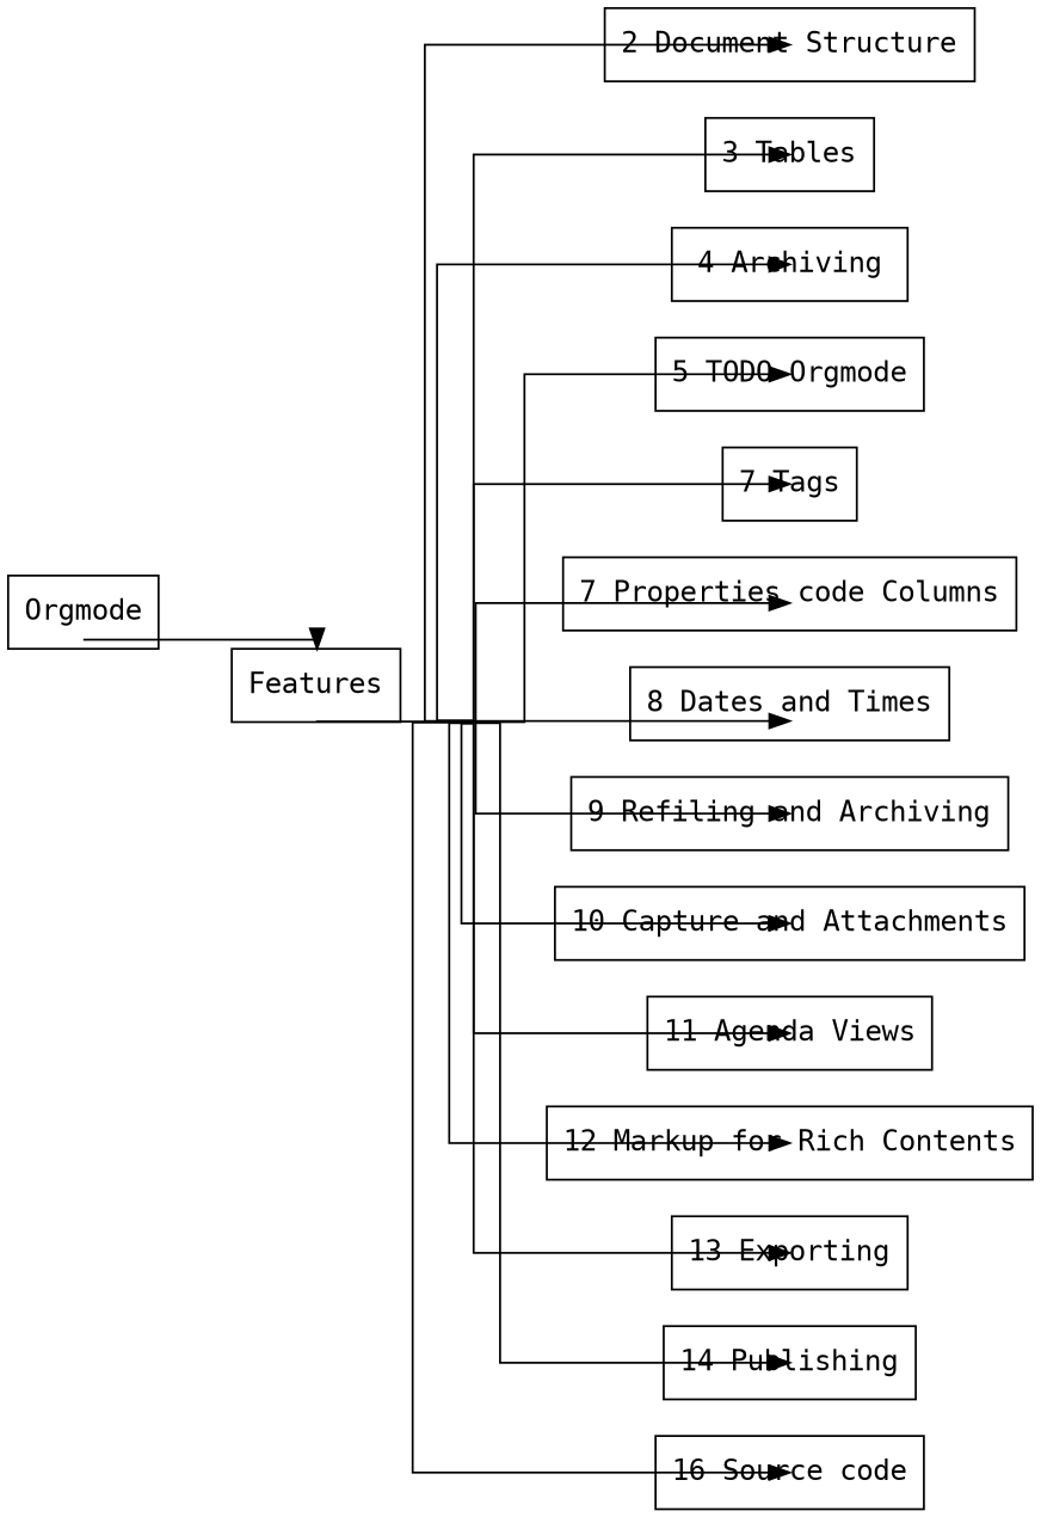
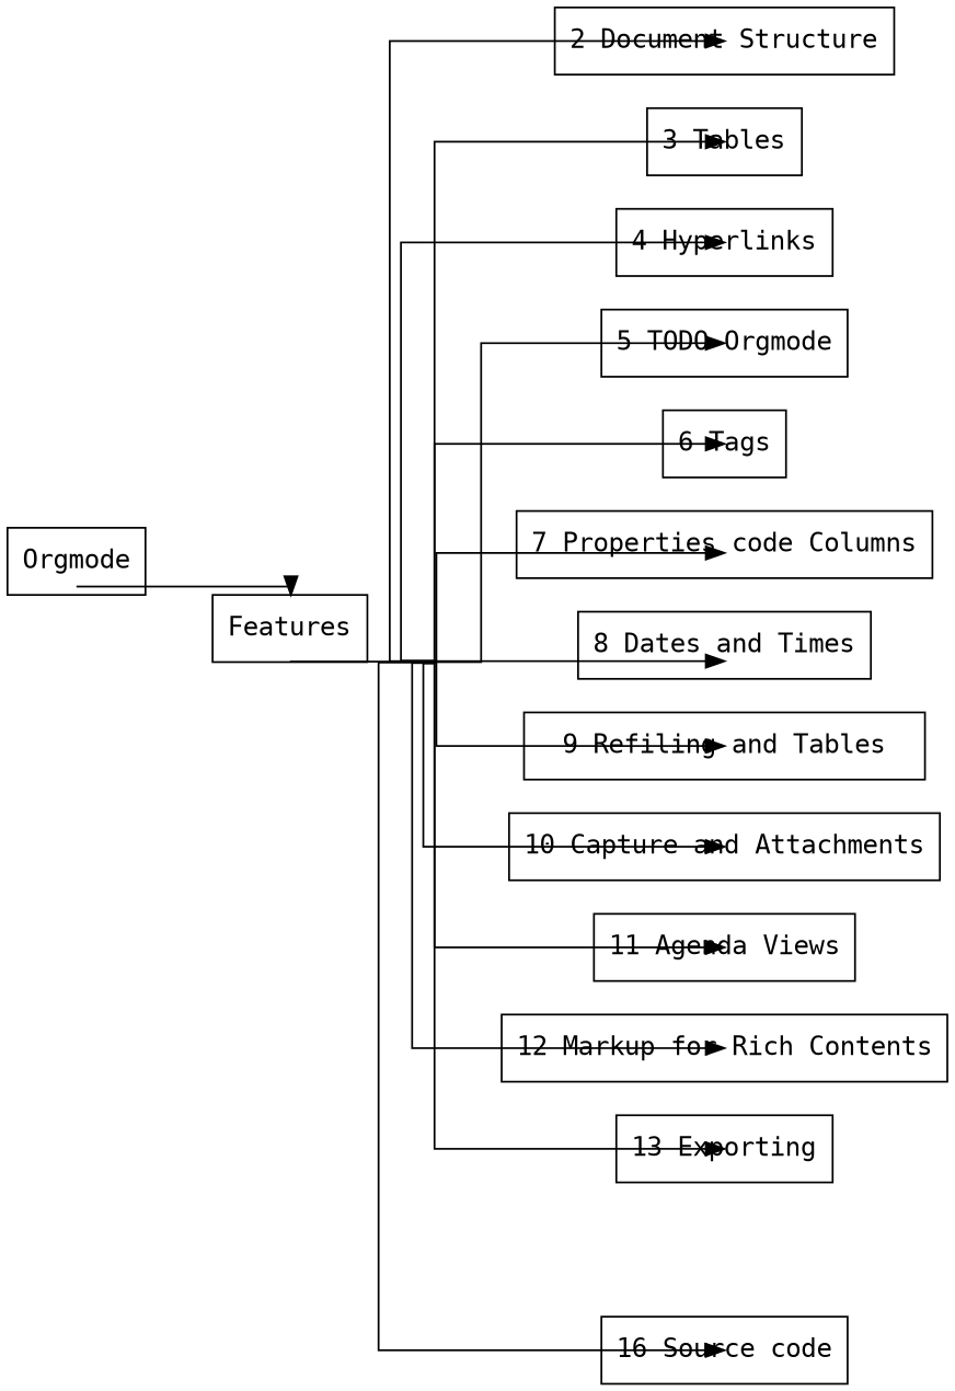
  digraph {
    fontname="DejaVu Sans Mono"
    rankdir=LR
    splines=ortho
    node [fontname="DejaVu Sans Mono" shape=box]
    edge [fontname="DejaVu Sans Mono" headport=n tailport=s]
    n1 [label=Orgmode]
    n2 [label=Features]
    ghost1 [height=0 shape=point width=0]
    n4 [label="2 Document Structure"]
    n5 [label="3 Tables"]
-   n6 [label="4 Archiving"]
+   n6 [label="4 Hyperlinks"]
    n7 [label="5 TODO Orgmode"]
-   n8 [label="7 Tags"]
+   n8 [label="6 Tags"]
    n9 [label="7 Properties code Columns"]
    n10 [label="8 Dates and Times"]
-   n11 [label="9 Refiling and Archiving"]
+   n11 [label="9 Refiling and Tables"]
    n12 [label="10 Capture and Attachments"]
    n13 [label="11 Agenda Views"]
    n14 [label="12 Markup for Rich Contents"]
    n15 [label="13 Exporting"]
-   n16 [label="14 Publishing"]
    n17 [label="16 Source code"]
    n1 -> n2
    n2 -> ghost1 [arrowhead=none]
    ghost1 -> n4
    ghost1 -> n5
    ghost1 -> n6
    ghost1 -> n7
    ghost1 -> n8
    ghost1 -> n9
    ghost1 -> n10
    ghost1 -> n11
    ghost1 -> n12
    ghost1 -> n13
    ghost1 -> n14
    ghost1 -> n15
-   ghost1 -> n16
    ghost1 -> n17
  }
